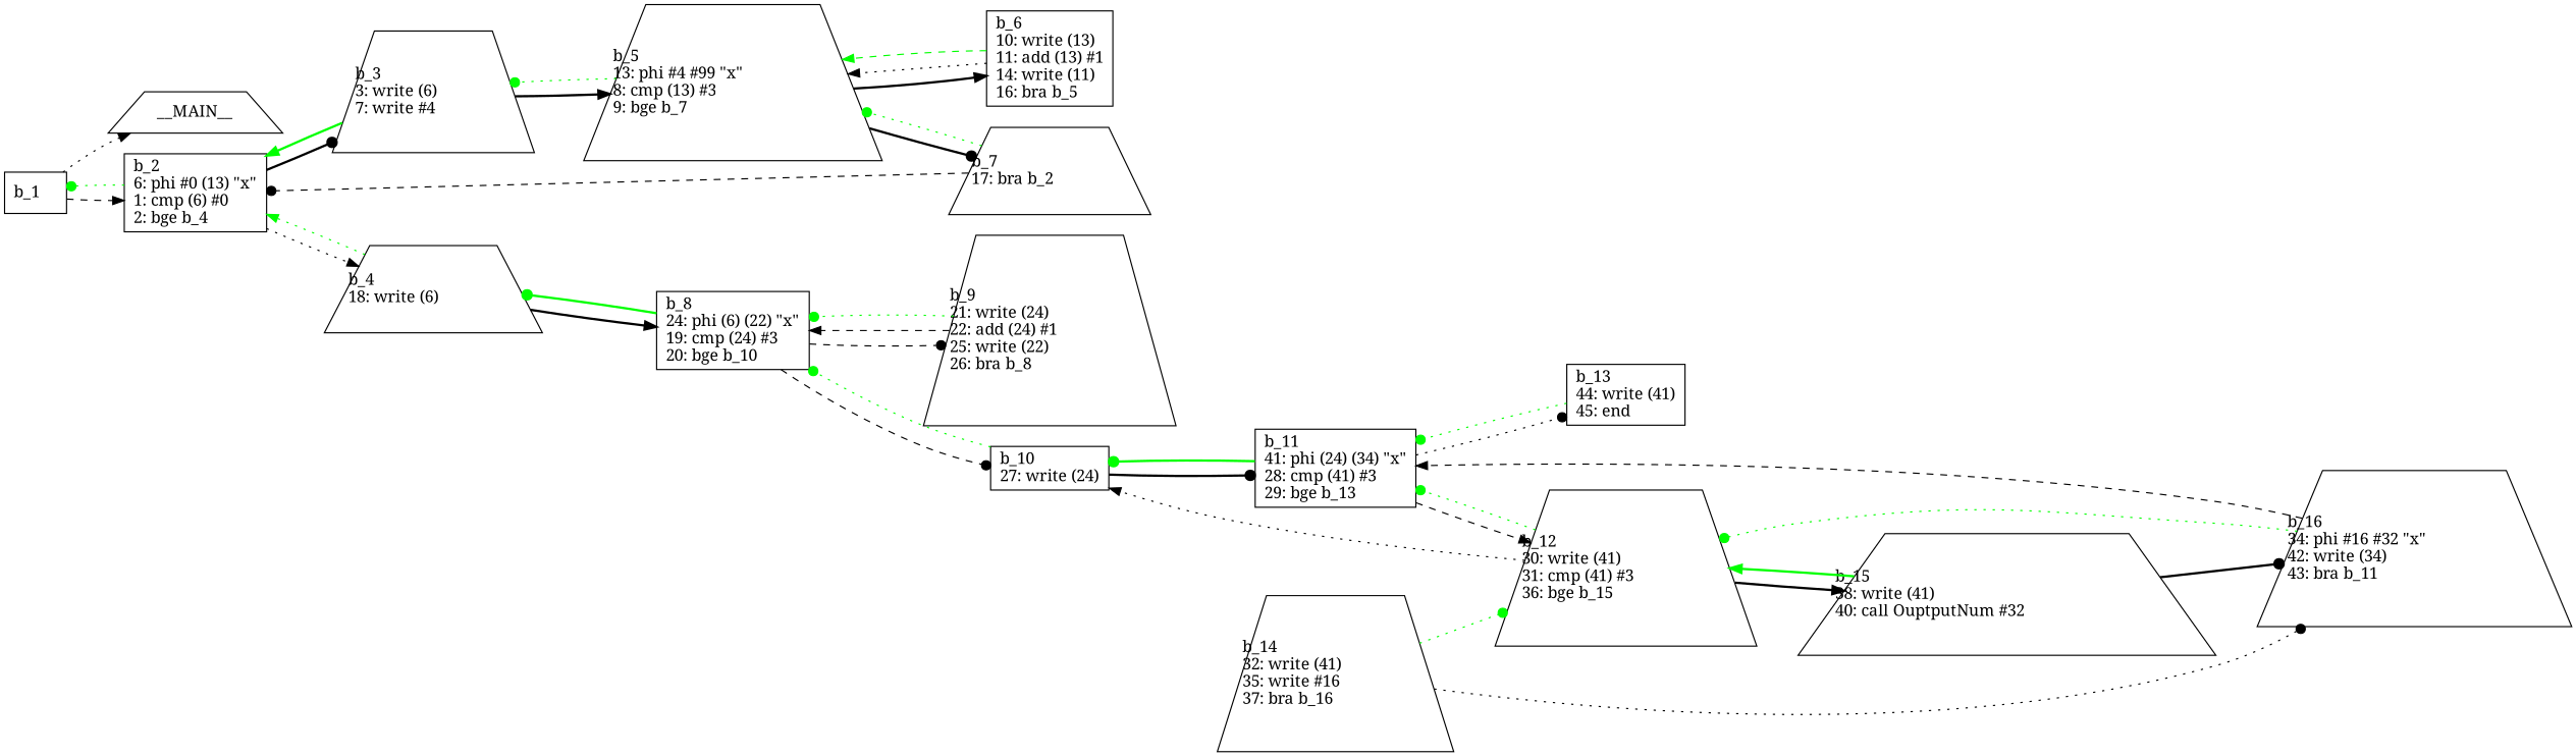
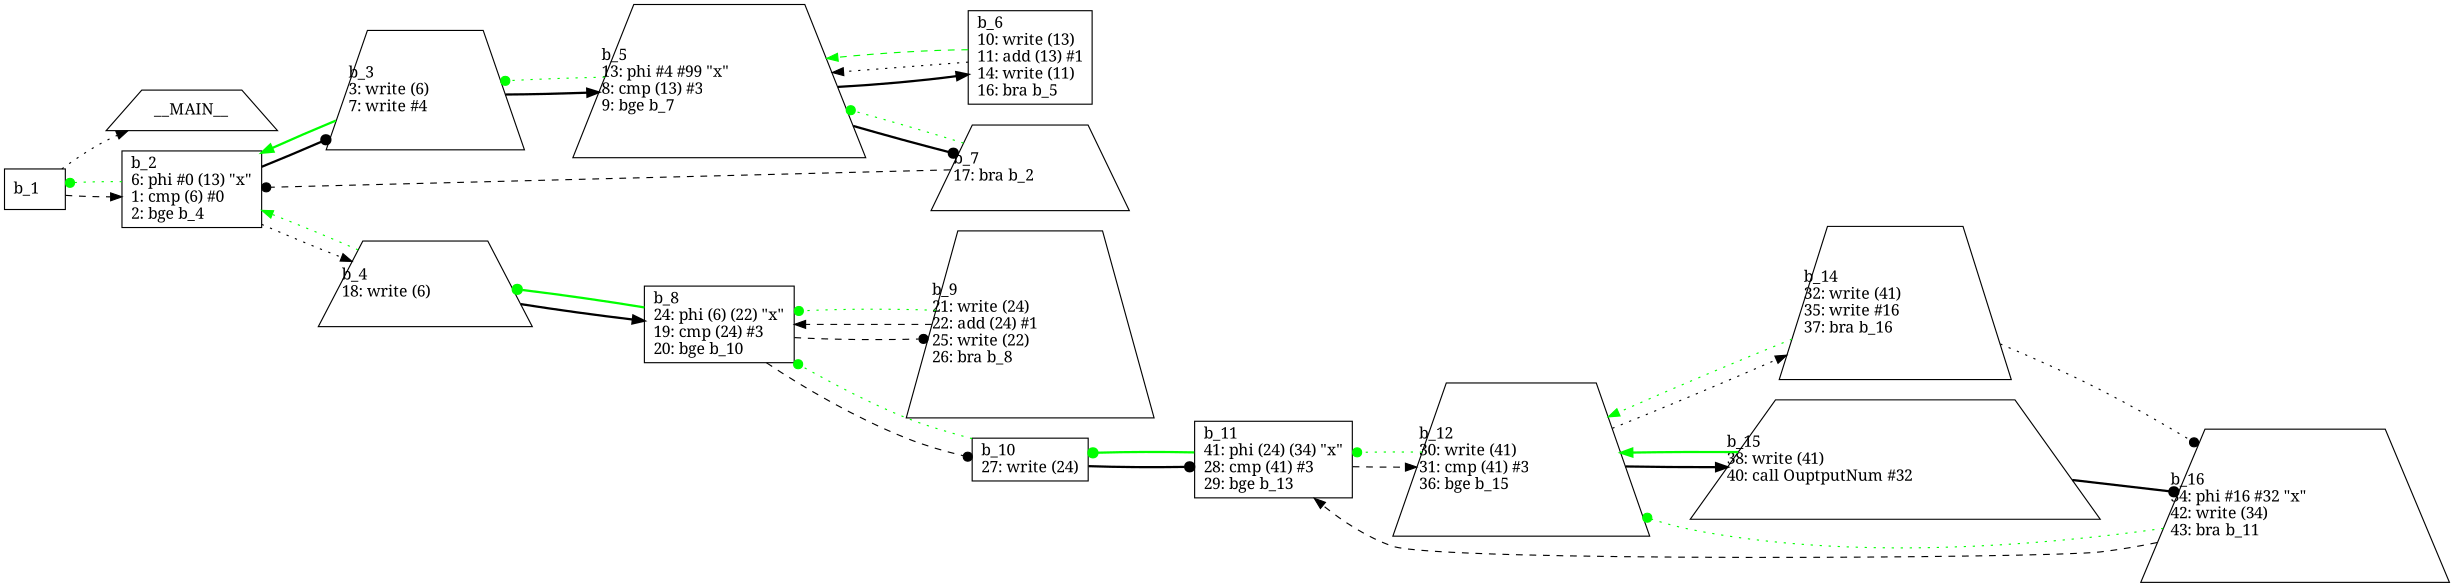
  digraph {
    fontname="Noto Serif"
    rankdir=LR
    node [fontname="Noto Serif" shape=trapezium]
    edge [arrowhead=dot fontname="Noto Serif" style=dotted]
    n1 [label="b_1\l" shape=box]
    __MAIN__
    n3 [label="b_2\l6: phi #0 (13) \"x\"\l1: cmp (6) #0\l2: bge b_4\l" shape=box]
    n4 [label="b_3\l3: write (6)\l7: write #4\l"]
    n5 [label="b_4\l18: write (6)\l"]
    n6 [label="b_5\l13: phi #4 #99 \"x\"\l8: cmp (13) #3\l9: bge b_7\l"]
    n7 [label="b_8\l24: phi (6) (22) \"x\"\l19: cmp (24) #3\l20: bge b_10\l" shape=box]
    n8 [label="b_6\l10: write (13)\l11: add (13) #1\l14: write (11)\l16: bra b_5\l" shape=box]
    n9 [label="b_7\l17: bra b_2\l"]
    n10 [label="b_9\l21: write (24)\l22: add (24) #1\l25: write (22)\l26: bra b_8\l"]
    n11 [label="b_10\l27: write (24)\l" shape=box]
    n12 [label="b_11\l41: phi (24) (34) \"x\"\l28: cmp (41) #3\l29: bge b_13\l" shape=box]
    n13 [label="b_12\l30: write (41)\l31: cmp (41) #3\l36: bge b_15\l"]
-   n14 [label="b_13\l44: write (41)\l45: end\l" shape=box]
    n15 [label="b_14\l32: write (41)\l35: write #16\l37: bra b_16\l"]
    n16 [label="b_15\l38: write (41)\l40: call OuptputNum #32\l"]
    n17 [label="b_16\l34: phi #16 #32 \"x\"\l42: write (34)\l43: bra b_11\l"]
    n1 -> __MAIN__ [arrowhead=normal]
    n1 -> n3 [arrowhead=normal style=dashed]
    n3 -> n1 [color=green]
    n3 -> n4 [style=bold]
    n3 -> n5 [arrowhead=normal]
    n4 -> n3 [arrowhead=normal color=green style=bold]
    n4 -> n6 [arrowhead=normal style=bold]
    n5 -> n3 [arrowhead=normal color=green]
    n5 -> n7 [arrowhead=normal style=bold]
    n6 -> n4 [color=green]
    n6 -> n8 [arrowhead=normal style=bold]
    n6 -> n9 [style=bold]
    n7 -> n5 [color=green style=bold]
    n7 -> n10 [style=dashed]
    n7 -> n11 [style=dashed]
    n8 -> n6 [arrowhead=normal]
    n8 -> n6 [arrowhead=normal color=green style=dashed]
    n9 -> n3 [style=dashed]
    n9 -> n6 [color=green]
    n10 -> n7 [arrowhead=normal style=dashed]
    n10 -> n7 [color=green]
    n11 -> n7 [color=green]
    n11 -> n12 [style=bold]
    n12 -> n11 [color=green style=bold]
    n12 -> n13 [arrowhead=normal style=dashed]
-   n12 -> n14
    n13 -> n12 [color=green]
-   n13 -> n11 [arrowhead=normal]
+   n13 -> n15 [arrowhead=normal]
    n13 -> n16 [arrowhead=normal style=bold]
-   n14 -> n12 [color=green]
-   n15 -> n13 [color=green]
+   n15 -> n13 [arrowhead=normal color=green]
    n15 -> n17
    n16 -> n13 [arrowhead=normal color=green style=bold]
    n16 -> n17 [style=bold]
    n17 -> n12 [arrowhead=normal style=dashed]
    n17 -> n13 [color=green]
  }
